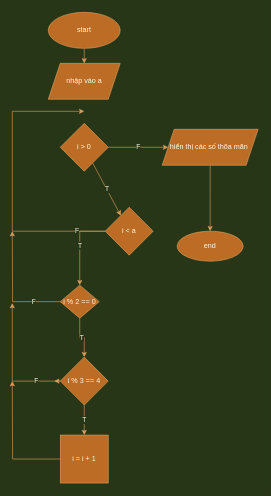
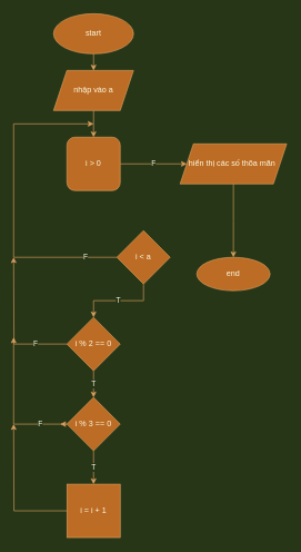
  <mxCell id="0" />
  <mxCell id="1" parent="0" />
  <mxCell id="2" value="" style="edgeStyle=orthogonalEdgeStyle;rounded=0;orthogonalLoop=1;jettySize=auto;html=1;strokeColor=#DDA15E;fontColor=#FEFAE0;labelBackgroundColor=#283618;" edge="1" parent="1" source="3" target="5"><mxGeometry relative="1" as="geometry"><Array as="points"><mxPoint x="140" y="95" /><mxPoint x="140" y="95" /></Array></mxGeometry></mxCell>
  <mxCell id="3" value="start" style="ellipse;whiteSpace=wrap;html=1;fillColor=#BC6C25;strokeColor=#DDA15E;fontColor=#FEFAE0;" vertex="1" parent="1"><mxGeometry x="80" y="20" width="120" height="60" as="geometry" /></mxCell>
+ <mxCell id="4" value="" style="edgeStyle=none;rounded=0;orthogonalLoop=1;jettySize=auto;html=1;strokeColor=#DDA15E;fontColor=#FEFAE0;labelBackgroundColor=#283618;" edge="1" parent="1" source="5" target="8"><mxGeometry relative="1" as="geometry" /></mxCell>
  <mxCell id="5" value="nhập vào a" style="shape=parallelogram;perimeter=parallelogramPerimeter;whiteSpace=wrap;html=1;fixedSize=1;fillColor=#BC6C25;strokeColor=#DDA15E;fontColor=#FEFAE0;" vertex="1" parent="1"><mxGeometry x="80" y="105" width="120" height="60" as="geometry" /></mxCell>
- <mxCell id="6" value="T" style="edgeStyle=none;rounded=0;orthogonalLoop=1;jettySize=auto;html=1;strokeColor=#DDA15E;fontColor=#FEFAE0;labelBackgroundColor=#283618;" edge="1" parent="1" source="8" target="11"><mxGeometry relative="1" as="geometry" /></mxCell>
  <mxCell id="7" value="F" style="edgeStyle=orthogonalEdgeStyle;rounded=0;orthogonalLoop=1;jettySize=auto;html=1;strokeColor=#DDA15E;fontColor=#FEFAE0;labelBackgroundColor=#283618;" edge="1" parent="1" source="8"><mxGeometry relative="1" as="geometry"><mxPoint x="280" y="245" as="targetPoint" /></mxGeometry></mxCell>
- <mxCell id="8" value="i &amp;gt; 0" style="rhombus;whiteSpace=wrap;html=1;fillColor=#BC6C25;strokeColor=#DDA15E;fontColor=#FEFAE0;" vertex="1" parent="1"><mxGeometry x="100" y="205" width="80" height="80" as="geometry" /></mxCell>
+ <mxCell id="8" value="i &amp;gt; 0" style="whiteSpace=wrap;html=1;fillColor=#BC6C25;strokeColor=#DDA15E;fontColor=#FEFAE0;rounded=1;" vertex="1" parent="1"><mxGeometry x="100" y="205" width="80" height="80" as="geometry" /></mxCell>
  <mxCell id="9" value="F" style="edgeStyle=orthogonalEdgeStyle;rounded=0;orthogonalLoop=1;jettySize=auto;html=1;strokeColor=#DDA15E;fontColor=#FEFAE0;labelBackgroundColor=#283618;" edge="1" parent="1" source="11"><mxGeometry x="-0.8" relative="1" as="geometry"><mxPoint x="140" y="185" as="targetPoint" /><Array as="points"><mxPoint x="20" y="385" /></Array><mxPoint as="offset" /></mxGeometry></mxCell>
  <mxCell id="10" value="T" style="edgeStyle=orthogonalEdgeStyle;rounded=0;orthogonalLoop=1;jettySize=auto;html=1;strokeColor=#DDA15E;fontColor=#FEFAE0;labelBackgroundColor=#283618;" edge="1" parent="1" source="11" target="14"><mxGeometry relative="1" as="geometry" /></mxCell>
  <mxCell id="11" value="i &amp;lt; a" style="rhombus;whiteSpace=wrap;html=1;fillColor=#BC6C25;strokeColor=#DDA15E;fontColor=#FEFAE0;" vertex="1" parent="1"><mxGeometry x="175" y="345" width="80" height="80" as="geometry" /></mxCell>
  <mxCell id="12" value="T" style="edgeStyle=orthogonalEdgeStyle;rounded=0;orthogonalLoop=1;jettySize=auto;html=1;strokeColor=#DDA15E;fontColor=#FEFAE0;labelBackgroundColor=#283618;" edge="1" parent="1" source="14" target="18"><mxGeometry relative="1" as="geometry" /></mxCell>
  <mxCell id="13" value="F" style="edgeStyle=orthogonalEdgeStyle;rounded=0;orthogonalLoop=1;jettySize=auto;html=1;strokeColor=#DDA15E;fontColor=#FEFAE0;labelBackgroundColor=#283618;" edge="1" parent="1" source="14"><mxGeometry x="-0.556" relative="1" as="geometry"><mxPoint x="20" y="385" as="targetPoint" /><mxPoint as="offset" /></mxGeometry></mxCell>
- <mxCell id="14" value="i % 2 == 0" style="rhombus;whiteSpace=wrap;html=1;fillColor=#BC6C25;strokeColor=#DDA15E;fontColor=#FEFAE0;" vertex="1" parent="1"><mxGeometry x="100" y="475" width="65" height="55" as="geometry" /></mxCell>
+ <mxCell id="14" value="i % 2 == 0" style="rhombus;whiteSpace=wrap;html=1;fillColor=#BC6C25;strokeColor=#DDA15E;fontColor=#FEFAE0;" vertex="1" parent="1"><mxGeometry x="100" y="475" width="80" height="80" as="geometry" /></mxCell>
  <mxCell id="15" value="T" style="edgeStyle=orthogonalEdgeStyle;rounded=0;orthogonalLoop=1;jettySize=auto;html=1;strokeColor=#DDA15E;fontColor=#FEFAE0;labelBackgroundColor=#283618;" edge="1" parent="1" source="18" target="20"><mxGeometry relative="1" as="geometry" /></mxCell>
  <mxCell id="16" value="F" style="edgeStyle=orthogonalEdgeStyle;rounded=0;orthogonalLoop=1;jettySize=auto;html=1;strokeColor=#DDA15E;fontColor=#FEFAE0;labelBackgroundColor=#283618;" edge="1" parent="1" source="18"><mxGeometry x="-0.619" relative="1" as="geometry"><mxPoint x="20" y="505" as="targetPoint" /><Array as="points"><mxPoint x="20" y="635" /></Array><mxPoint as="offset" /></mxGeometry></mxCell>
  <mxCell id="17" style="edgeStyle=orthogonalEdgeStyle;rounded=0;orthogonalLoop=1;jettySize=auto;html=1;strokeColor=#DDA15E;fontColor=#FEFAE0;labelBackgroundColor=#283618;" edge="1" parent="1" source="18"><mxGeometry relative="1" as="geometry"><mxPoint x="90" y="635" as="targetPoint" /><Array as="points"><mxPoint x="90" y="635" /><mxPoint x="90" y="635" /></Array></mxGeometry></mxCell>
- <mxCell id="18" value="i % 3 == 4" style="rhombus;whiteSpace=wrap;html=1;fillColor=#BC6C25;strokeColor=#DDA15E;fontColor=#FEFAE0;" vertex="1" parent="1"><mxGeometry x="100" y="595" width="80" height="80" as="geometry" /></mxCell>
+ <mxCell id="18" value="i % 3 == 0" style="rhombus;whiteSpace=wrap;html=1;fillColor=#BC6C25;strokeColor=#DDA15E;fontColor=#FEFAE0;" vertex="1" parent="1"><mxGeometry x="100" y="595" width="80" height="80" as="geometry" /></mxCell>
  <mxCell id="19" style="edgeStyle=orthogonalEdgeStyle;rounded=0;orthogonalLoop=1;jettySize=auto;html=1;strokeColor=#DDA15E;fontColor=#FEFAE0;labelBackgroundColor=#283618;" edge="1" parent="1" source="20"><mxGeometry relative="1" as="geometry"><mxPoint x="20" y="635" as="targetPoint" /></mxGeometry></mxCell>
  <mxCell id="20" value="i = i + 1" style="whiteSpace=wrap;html=1;fillColor=#BC6C25;strokeColor=#DDA15E;fontColor=#FEFAE0;rounded=0;" vertex="1" parent="1"><mxGeometry x="100" y="725" width="80" height="80" as="geometry" /></mxCell>
  <mxCell id="21" style="edgeStyle=orthogonalEdgeStyle;rounded=0;orthogonalLoop=1;jettySize=auto;html=1;strokeColor=#DDA15E;fontColor=#FEFAE0;labelBackgroundColor=#283618;" edge="1" parent="1" source="22"><mxGeometry relative="1" as="geometry"><mxPoint x="350" y="385" as="targetPoint" /></mxGeometry></mxCell>
  <mxCell id="22" value="hiển thị các số thõa mãn&amp;nbsp;" style="shape=parallelogram;perimeter=parallelogramPerimeter;whiteSpace=wrap;html=1;fixedSize=1;align=center;fillColor=#BC6C25;strokeColor=#DDA15E;fontColor=#FEFAE0;" vertex="1" parent="1"><mxGeometry x="270" y="215" width="160" height="60" as="geometry" /></mxCell>
  <mxCell id="23" value="end" style="ellipse;whiteSpace=wrap;html=1;direction=south;fillColor=#BC6C25;strokeColor=#DDA15E;fontColor=#FEFAE0;" vertex="1" parent="1"><mxGeometry x="295" y="385" width="110" height="50" as="geometry" /></mxCell>
  <mxCell id="24" style="edgeStyle=orthogonalEdgeStyle;rounded=0;orthogonalLoop=1;jettySize=auto;html=1;exitX=1;exitY=0.5;exitDx=0;exitDy=0;strokeColor=#DDA15E;fontColor=#FEFAE0;labelBackgroundColor=#283618;" edge="1" parent="1" source="23" target="23"><mxGeometry relative="1" as="geometry" /></mxCell>
